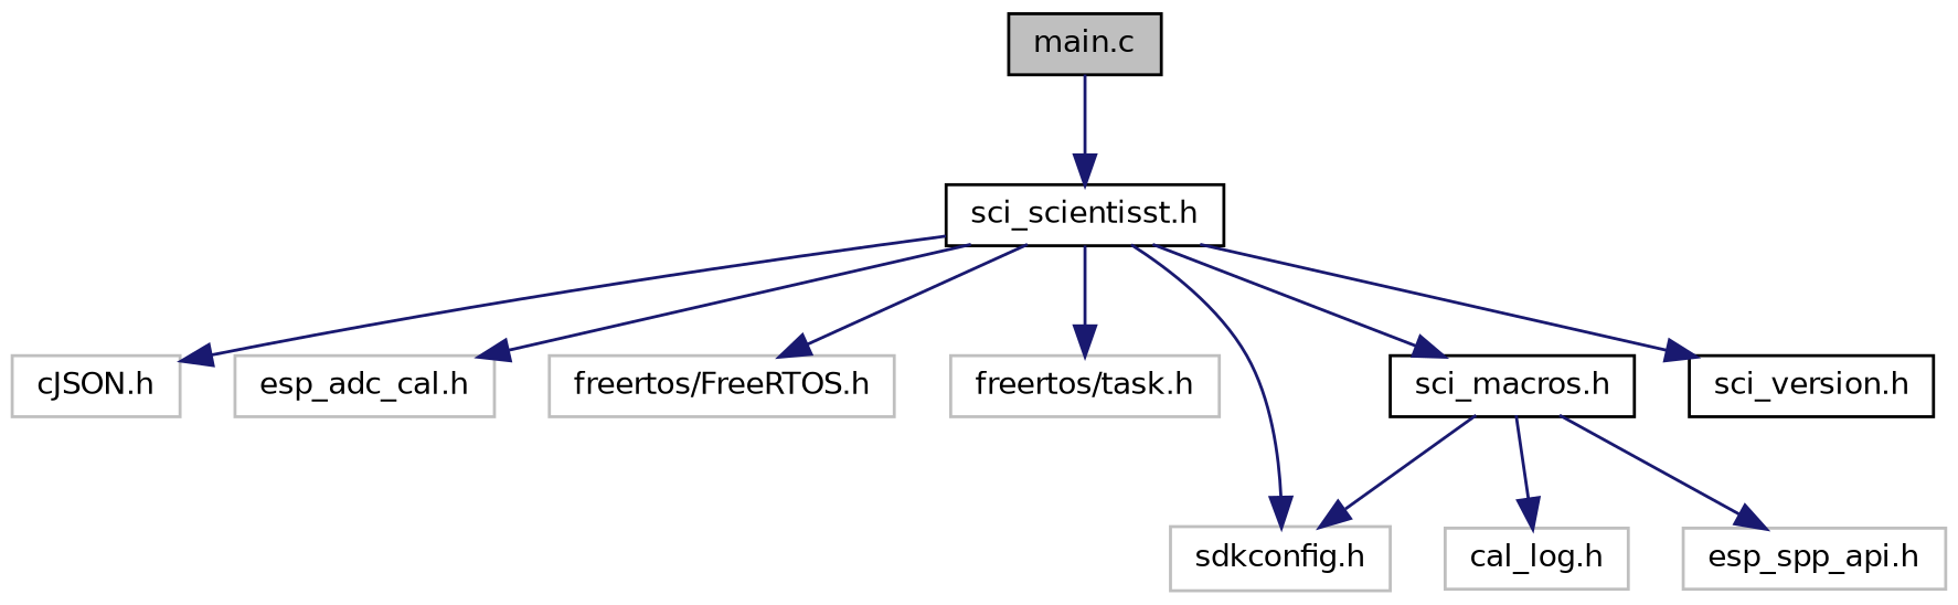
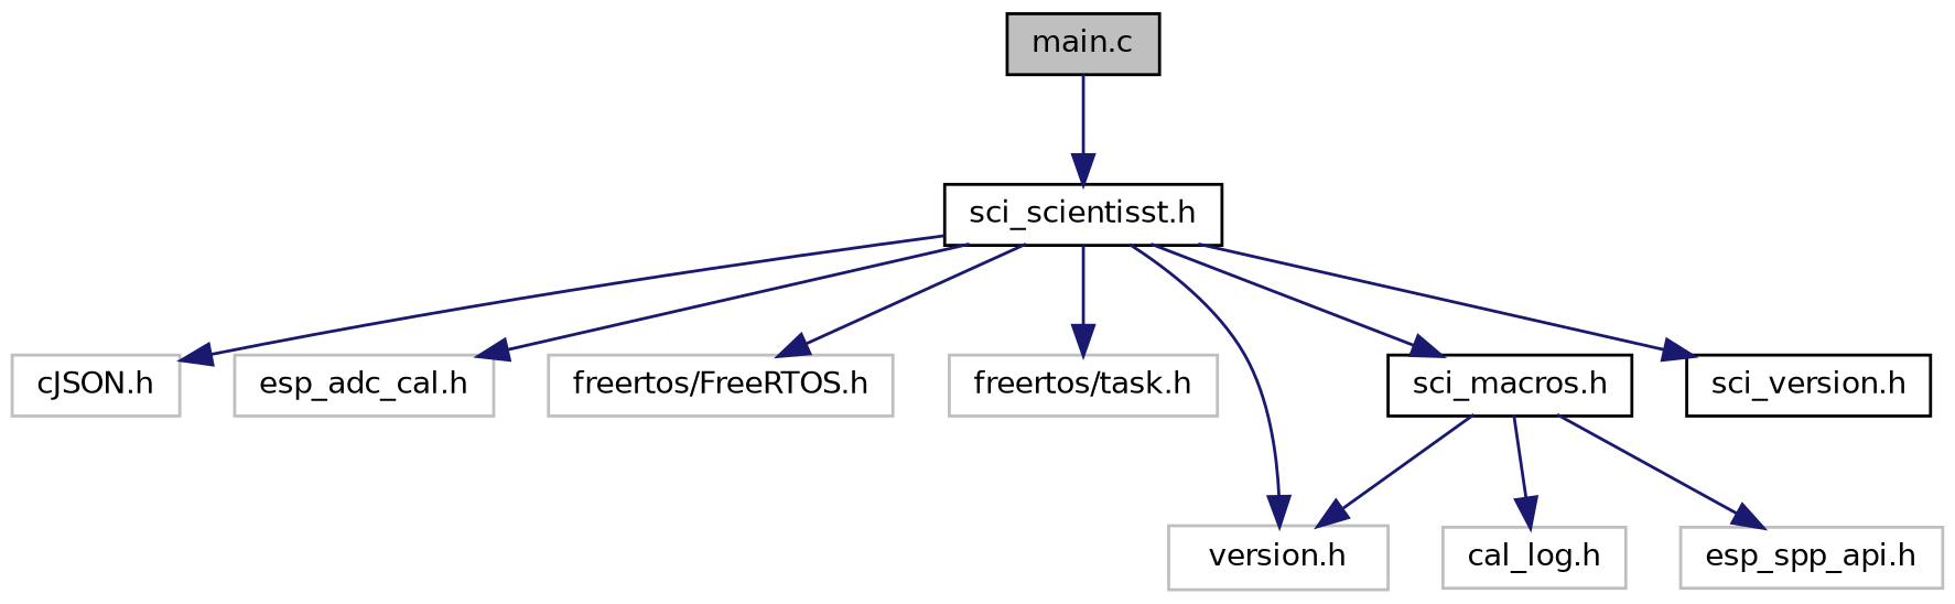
  digraph {
    node [color=grey75 fillcolor=white fontname=Helvetica fontsize=10 shape=record style=filled]
    edge [color=midnightblue fontname=Helvetica fontsize=10 labelfontname=Helvetica labelfontsize=10 style=solid]
    n1 [color=black fillcolor=grey75 fontcolor=black height=0.2 label="main.c" width=0.4]
    n2 [color=black height=0.2 label="sci_scientisst.h" width=0.4]
    n3 [height=0.2 label="cJSON.h" width=0.4]
    n4 [height=0.2 label="esp_adc_cal.h" width=0.4]
    n5 [height=0.2 label="freertos/FreeRTOS.h" width=0.4]
    n6 [height=0.2 label="freertos/task.h" width=0.4]
-   n7 [height=0.2 label="sdkconfig.h" width=0.4]
+   n7 [height=0.2 label="version.h" width=0.4]
    n8 [color=black height=0.2 label="sci_macros.h" width=0.4]
    n9 [color=black height=0.2 label="sci_version.h" width=0.4]
    n10 [height=0.2 label="cal_log.h" width=0.4]
    n11 [height=0.2 label="esp_spp_api.h" width=0.4]
    n1 -> n2
    n2 -> n3
    n2 -> n4
    n2 -> n5
    n2 -> n6
    n2 -> n7
    n2 -> n8
    n2 -> n9
    n8 -> n7
    n8 -> n10
    n8 -> n11
  }
